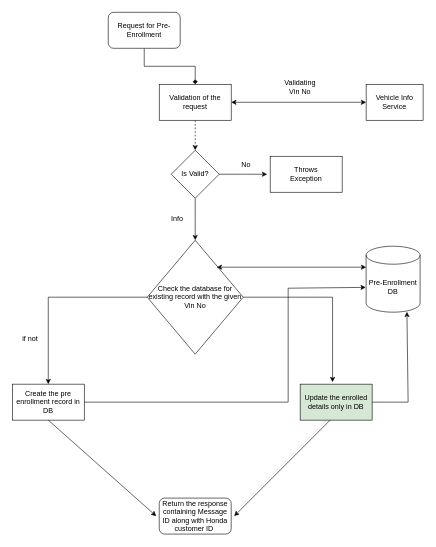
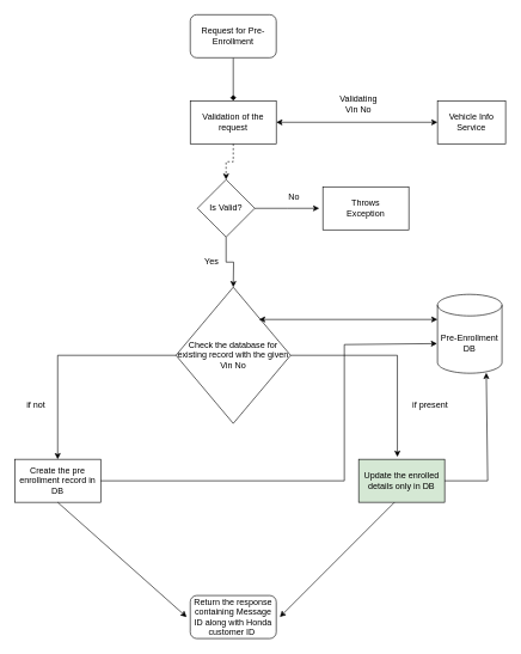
  <mxCell id="0" />
  <mxCell id="1" parent="0" />
  <mxCell id="2" value="" style="edgeStyle=orthogonalEdgeStyle;rounded=0;orthogonalLoop=1;jettySize=auto;html=1;labelBackgroundColor=none;fontColor=default;endArrow=diamond;" edge="1" parent="1" source="3" target="5"><mxGeometry relative="1" as="geometry" /></mxCell>
- <mxCell id="3" value="Request for Pre-Enrollment" style="rounded=1;whiteSpace=wrap;html=1;labelBackgroundColor=none;" vertex="1" parent="1"><mxGeometry x="180" y="20" width="120" height="60" as="geometry" /></mxCell>
+ <mxCell id="3" value="Request for Pre-Enrollment" style="rounded=1;whiteSpace=wrap;html=1;labelBackgroundColor=none;" vertex="1" parent="1"><mxGeometry x="265" y="20" width="120" height="60" as="geometry" /></mxCell>
  <mxCell id="4" value="" style="edgeStyle=orthogonalEdgeStyle;rounded=0;orthogonalLoop=1;jettySize=auto;html=1;labelBackgroundColor=none;fontColor=default;dashed=1;" edge="1" parent="1" source="5" target="8"><mxGeometry relative="1" as="geometry" /></mxCell>
  <mxCell id="5" value="Validation of the request" style="rounded=0;whiteSpace=wrap;html=1;labelBackgroundColor=none;" vertex="1" parent="1"><mxGeometry x="265" y="140" width="120" height="60" as="geometry" /></mxCell>
  <mxCell id="6" value="" style="edgeStyle=orthogonalEdgeStyle;rounded=0;orthogonalLoop=1;jettySize=auto;html=1;labelBackgroundColor=none;fontColor=default;" edge="1" parent="1" source="8"><mxGeometry relative="1" as="geometry"><mxPoint x="445" y="290" as="targetPoint" /></mxGeometry></mxCell>
  <mxCell id="7" value="" style="edgeStyle=orthogonalEdgeStyle;rounded=0;orthogonalLoop=1;jettySize=auto;html=1;labelBackgroundColor=none;fontColor=default;" edge="1" parent="1" source="8"><mxGeometry relative="1" as="geometry"><mxPoint x="325" y="400" as="targetPoint" /></mxGeometry></mxCell>
- <mxCell id="8" value="Is Valid?" style="rhombus;whiteSpace=wrap;html=1;labelBackgroundColor=none;" vertex="1" parent="1"><mxGeometry x="285" y="250" width="80" height="80" as="geometry" /></mxCell>
+ <mxCell id="8" value="Is Valid?" style="rhombus;whiteSpace=wrap;html=1;labelBackgroundColor=none;" vertex="1" parent="1"><mxGeometry x="275" y="250" width="80" height="80" as="geometry" /></mxCell>
  <mxCell id="9" value="Throws&lt;div&gt;Exception&lt;/div&gt;" style="rounded=0;whiteSpace=wrap;html=1;labelBackgroundColor=none;" vertex="1" parent="1"><mxGeometry x="450" y="260" width="120" height="60" as="geometry" /></mxCell>
  <mxCell id="10" value="No" style="text;html=1;align=center;verticalAlign=middle;whiteSpace=wrap;rounded=0;labelBackgroundColor=none;" vertex="1" parent="1"><mxGeometry x="380" y="260" width="60" height="30" as="geometry" /></mxCell>
- <mxCell id="11" value="Info" style="text;html=1;align=center;verticalAlign=middle;whiteSpace=wrap;rounded=0;labelBackgroundColor=none;" vertex="1" parent="1"><mxGeometry x="265" y="350" width="60" height="30" as="geometry" /></mxCell>
+ <mxCell id="11" value="Yes" style="text;html=1;align=center;verticalAlign=middle;whiteSpace=wrap;rounded=0;labelBackgroundColor=none;" vertex="1" parent="1"><mxGeometry x="265" y="350" width="60" height="30" as="geometry" /></mxCell>
  <mxCell id="12" value="Check the database for existing record with the given Vin No" style="rhombus;whiteSpace=wrap;html=1;labelBackgroundColor=none;" vertex="1" parent="1"><mxGeometry x="245" y="400" width="160" height="190" as="geometry" /></mxCell>
  <mxCell id="13" value="Update the enrolled details only in DB" style="rounded=0;whiteSpace=wrap;html=1;labelBackgroundColor=none;fillColor=#d5e8d4;" vertex="1" parent="1"><mxGeometry x="500" y="640" width="120" height="60" as="geometry" /></mxCell>
  <mxCell id="14" value="Create the pre enrollment record in DB" style="rounded=0;whiteSpace=wrap;html=1;labelBackgroundColor=none;" vertex="1" parent="1"><mxGeometry x="20" y="640" width="120" height="60" as="geometry" /></mxCell>
  <mxCell id="15" value="" style="endArrow=classic;html=1;rounded=0;entryX=0.5;entryY=0;entryDx=0;entryDy=0;labelBackgroundColor=none;fontColor=default;" edge="1" parent="1" source="12" target="14"><mxGeometry width="50" height="50" relative="1" as="geometry"><mxPoint x="300" y="570" as="sourcePoint" /><mxPoint x="230" y="510" as="targetPoint" /><Array as="points"><mxPoint x="80" y="495" /></Array></mxGeometry></mxCell>
  <mxCell id="16" value="" style="endArrow=classic;html=1;rounded=0;entryX=0.45;entryY=-0.056;entryDx=0;entryDy=0;entryPerimeter=0;exitX=1;exitY=0.5;exitDx=0;exitDy=0;labelBackgroundColor=none;fontColor=default;" edge="1" parent="1" source="12" target="13"><mxGeometry width="50" height="50" relative="1" as="geometry"><mxPoint x="570" y="495" as="sourcePoint" /><mxPoint x="405" y="640" as="targetPoint" /><Array as="points"><mxPoint x="554" y="495" /></Array></mxGeometry></mxCell>
  <mxCell id="17" value="if not" style="text;html=1;align=center;verticalAlign=middle;whiteSpace=wrap;rounded=0;labelBackgroundColor=none;" vertex="1" parent="1"><mxGeometry x="20" y="550" width="60" height="30" as="geometry" /></mxCell>
+ <mxCell id="18" value="if present" style="text;html=1;align=center;verticalAlign=middle;whiteSpace=wrap;rounded=0;labelBackgroundColor=none;" vertex="1" parent="1"><mxGeometry x="570" y="550" width="60" height="30" as="geometry" /></mxCell>
  <mxCell id="19" value="Return the response containing Message ID along with Honda customer ID&amp;nbsp;" style="rounded=1;whiteSpace=wrap;html=1;labelBackgroundColor=none;" vertex="1" parent="1"><mxGeometry x="265" y="830" width="120" height="60" as="geometry" /></mxCell>
  <mxCell id="20" value="" style="endArrow=classic;html=1;rounded=0;exitX=0.5;exitY=1;exitDx=0;exitDy=0;labelBackgroundColor=none;fontColor=default;" edge="1" parent="1" source="14"><mxGeometry width="50" height="50" relative="1" as="geometry"><mxPoint x="300" y="670" as="sourcePoint" /><mxPoint x="260" y="860" as="targetPoint" /></mxGeometry></mxCell>
  <mxCell id="21" value="" style="endArrow=classic;html=1;rounded=0;labelBackgroundColor=none;fontColor=default;" edge="1" parent="1"><mxGeometry width="50" height="50" relative="1" as="geometry"><mxPoint x="550" y="700" as="sourcePoint" /><mxPoint x="390" y="860" as="targetPoint" /></mxGeometry></mxCell>
  <mxCell id="22" value="Pre-Enrollment DB" style="shape=cylinder3;whiteSpace=wrap;html=1;boundedLbl=1;backgroundOutline=1;size=15;" vertex="1" parent="1"><mxGeometry x="610" y="410" width="90" height="110" as="geometry" /></mxCell>
  <mxCell id="23" value="" style="endArrow=classic;startArrow=classic;html=1;rounded=0;entryX=0;entryY=0;entryDx=0;entryDy=35;entryPerimeter=0;" edge="1" parent="1" target="22"><mxGeometry width="50" height="50" relative="1" as="geometry"><mxPoint x="361" y="445" as="sourcePoint" /><mxPoint x="460" y="440" as="targetPoint" /></mxGeometry></mxCell>
  <mxCell id="24" value="Vehicle Info Service" style="rounded=0;whiteSpace=wrap;html=1;" vertex="1" parent="1"><mxGeometry x="610" y="140" width="95" height="60" as="geometry" /></mxCell>
  <mxCell id="25" value="" style="endArrow=classic;startArrow=classic;html=1;rounded=0;entryX=0;entryY=0.5;entryDx=0;entryDy=0;" edge="1" parent="1" target="24"><mxGeometry width="50" height="50" relative="1" as="geometry"><mxPoint x="385" y="170" as="sourcePoint" /><mxPoint x="435" y="120" as="targetPoint" /></mxGeometry></mxCell>
  <mxCell id="26" value="Validating Vin No" style="text;html=1;align=center;verticalAlign=middle;whiteSpace=wrap;rounded=0;" vertex="1" parent="1"><mxGeometry x="470" y="130" width="60" height="30" as="geometry" /></mxCell>
  <mxCell id="27" value="" style="endArrow=classic;html=1;rounded=0;entryX=0.756;entryY=0.994;entryDx=0;entryDy=0;entryPerimeter=0;" edge="1" parent="1" target="22"><mxGeometry width="50" height="50" relative="1" as="geometry"><mxPoint x="620" y="670" as="sourcePoint" /><mxPoint x="670" y="620" as="targetPoint" /><Array as="points"><mxPoint x="680" y="670" /></Array></mxGeometry></mxCell>
  <mxCell id="28" value="" style="endArrow=classic;html=1;rounded=0;entryX=-0.007;entryY=0.624;entryDx=0;entryDy=0;entryPerimeter=0;" edge="1" parent="1" target="22"><mxGeometry width="50" height="50" relative="1" as="geometry"><mxPoint x="140" y="670" as="sourcePoint" /><mxPoint x="190" y="620" as="targetPoint" /><Array as="points"><mxPoint x="480" y="670" /><mxPoint x="480" y="480" /></Array></mxGeometry></mxCell>
